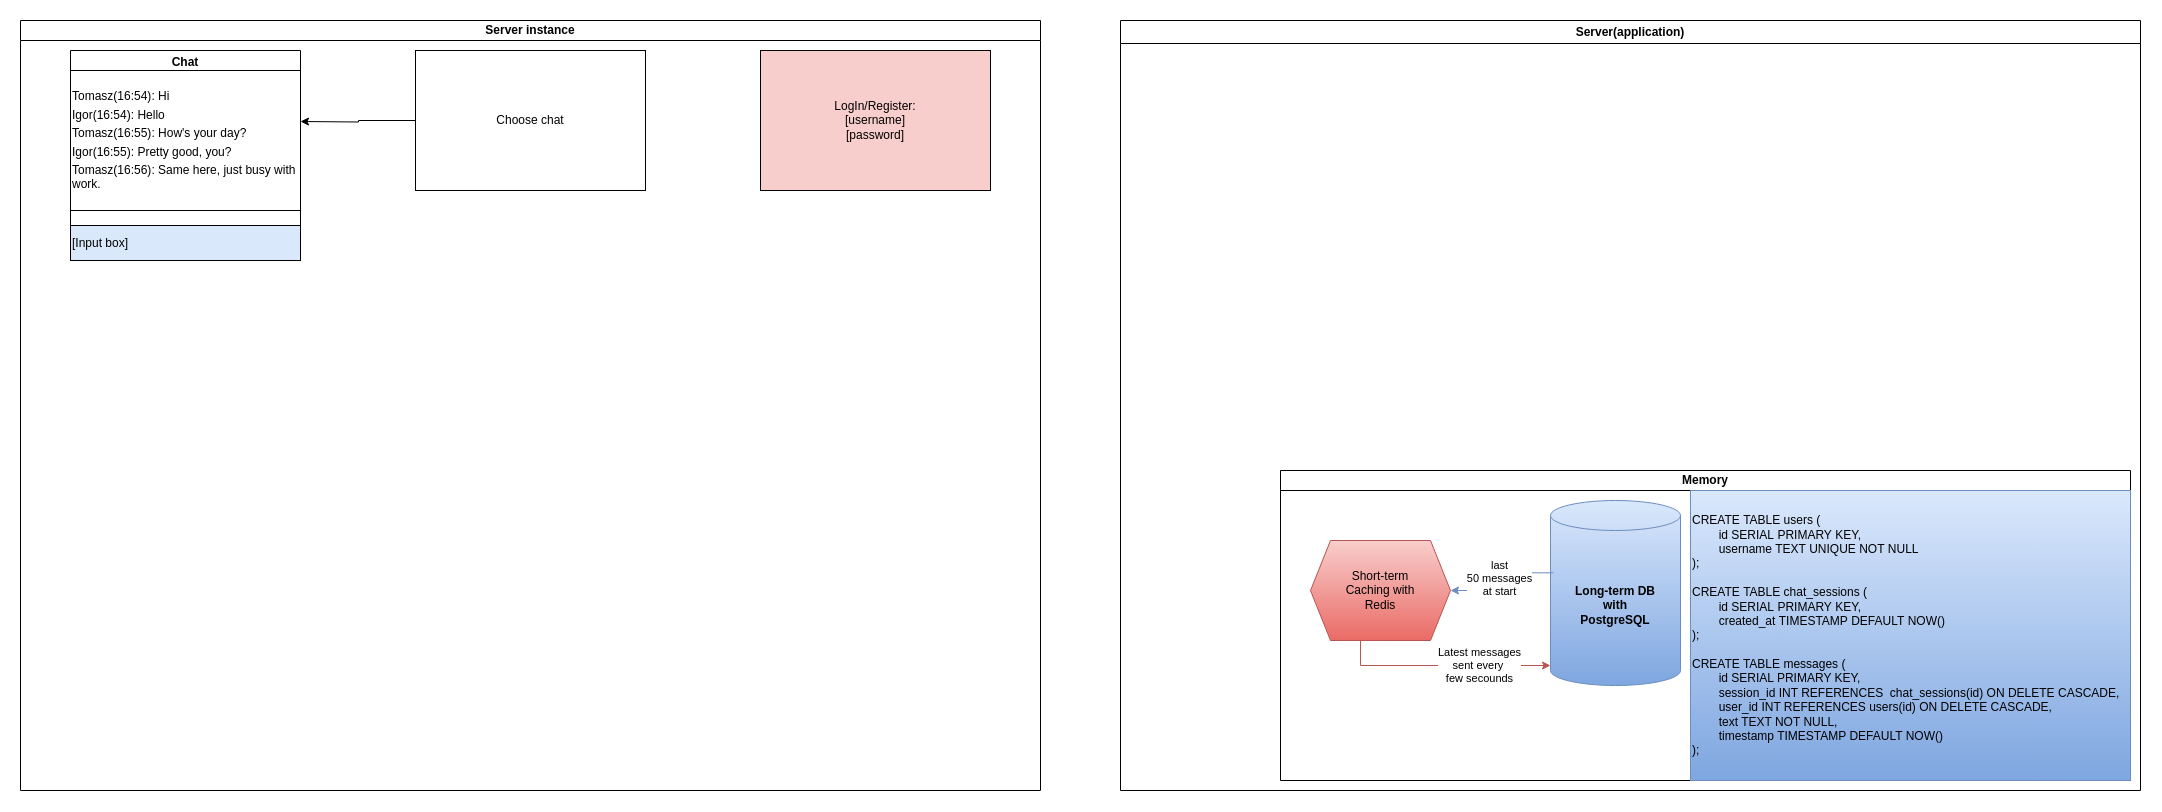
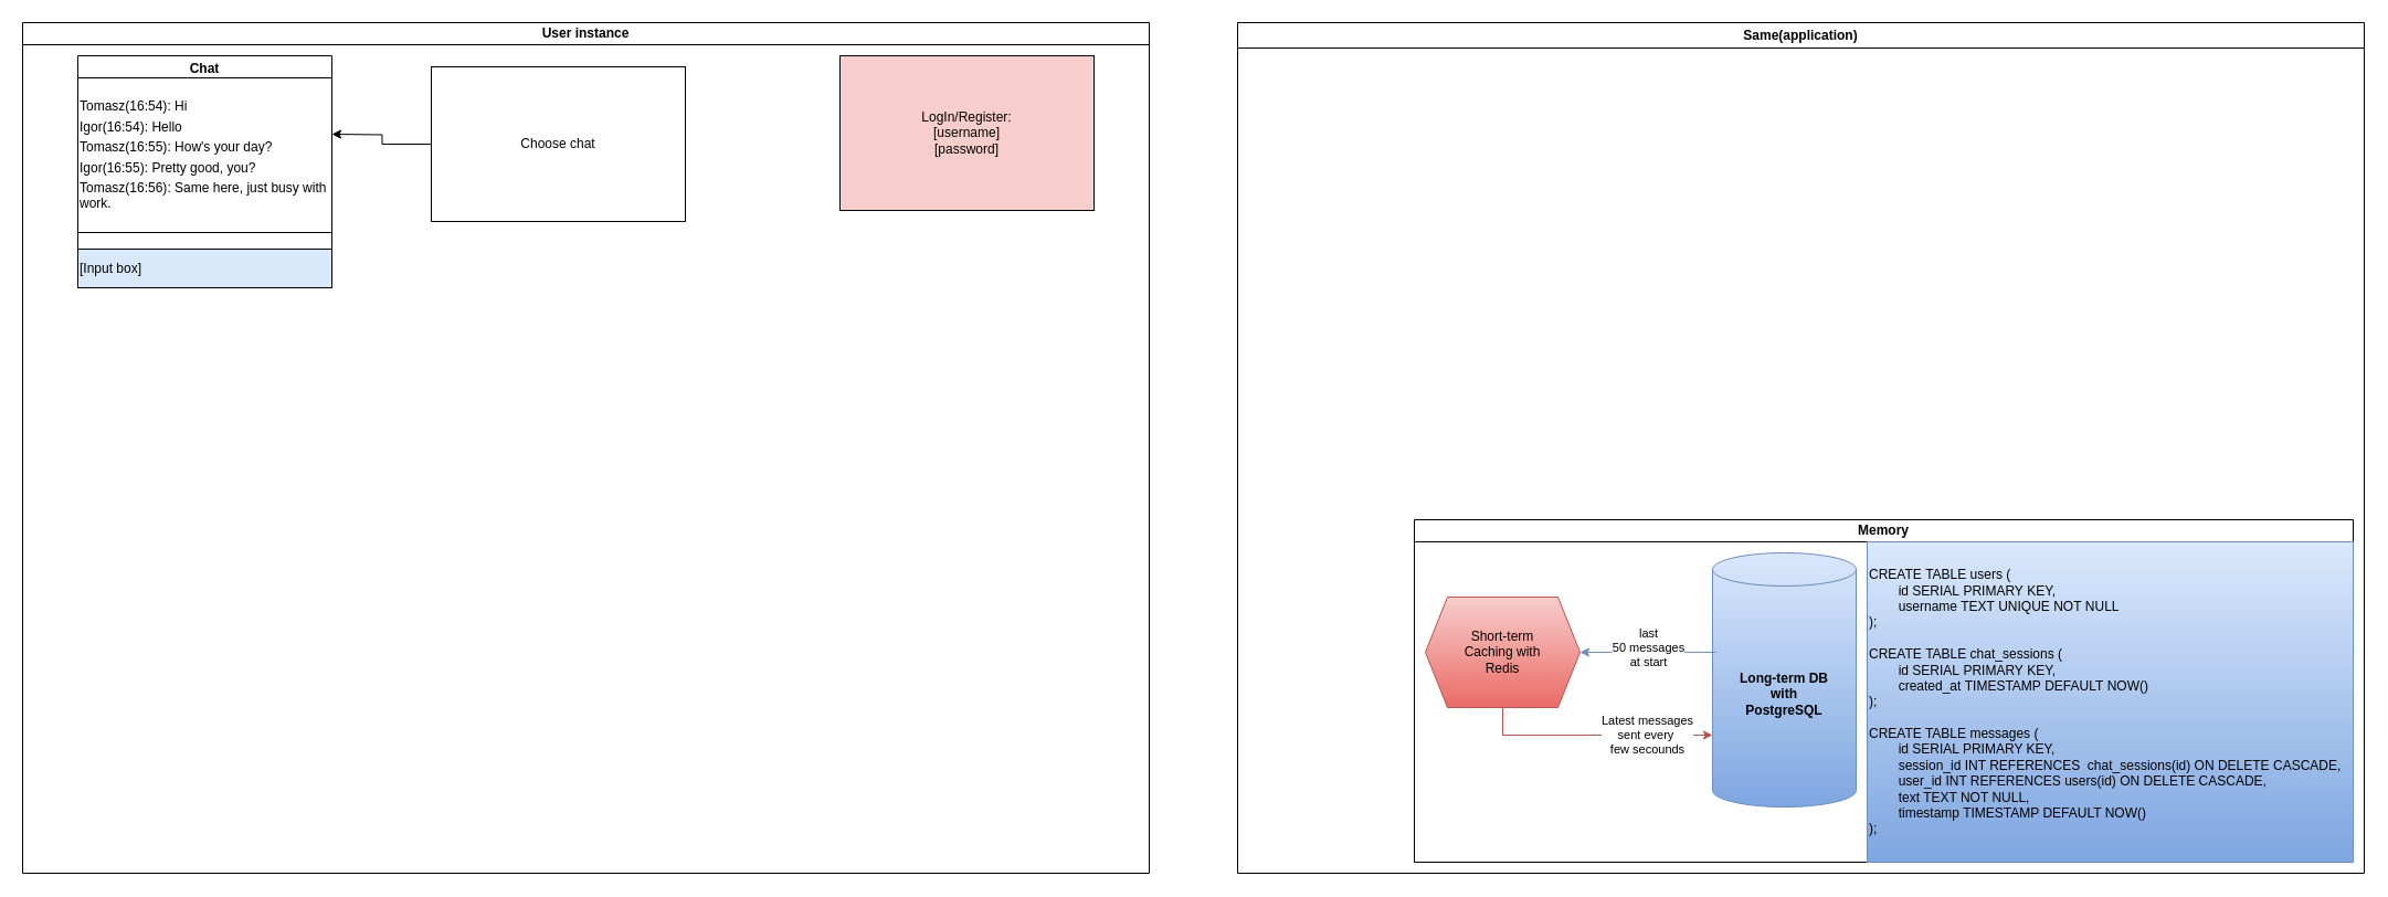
  <mxCell id="0" />
  <mxCell id="1" parent="0" />
- <mxCell id="2" value="Server instance" style="swimlane;whiteSpace=wrap;html=1;startSize=20;" parent="1" vertex="1"><mxGeometry x="20" y="20" width="1020" height="770" as="geometry"><mxRectangle x="120" y="80" width="110" height="30" as="alternateBounds" /></mxGeometry></mxCell>
+ <mxCell id="2" value="User instance" style="swimlane;whiteSpace=wrap;html=1;startSize=20;" parent="1" vertex="1"><mxGeometry x="20" y="20" width="1020" height="770" as="geometry"><mxRectangle x="120" y="80" width="110" height="30" as="alternateBounds" /></mxGeometry></mxCell>
  <mxCell id="3" value="Chat" style="swimlane;whiteSpace=wrap;html=1;" parent="2" vertex="1"><mxGeometry x="50" y="30" width="230" height="210" as="geometry"><mxRectangle x="50" y="260" width="70" height="30" as="alternateBounds" /></mxGeometry></mxCell>
  <mxCell id="4" value="&lt;div style=&quot;padding-left: 0px; padding-bottom: 4px;&quot;&gt;&lt;span style=&quot;background-color: initial;&quot;&gt;Tomasz&lt;/span&gt;&lt;span style=&quot;background-color: initial;&quot;&gt;(16:54)&lt;/span&gt;&lt;span style=&quot;background-color: initial;&quot;&gt;: Hi&lt;/span&gt;&lt;br&gt;&lt;/div&gt;&lt;div style=&quot;padding-bottom: 4px;&quot;&gt;Igor&lt;span style=&quot;background-color: initial;&quot;&gt;(16:54)&lt;/span&gt;&lt;span style=&quot;background-color: initial;&quot;&gt;: Hello&lt;/span&gt;&lt;/div&gt;&lt;div&gt;&lt;div style=&quot;padding-bottom: 4px; margin-right: 0px;&quot;&gt;&lt;span style=&quot;background-color: initial;&quot;&gt;Tomasz&lt;/span&gt;&lt;span style=&quot;background-color: initial;&quot;&gt;(16:55)&lt;/span&gt;&lt;span style=&quot;background-color: initial;&quot;&gt;: How's your day?&lt;/span&gt;&lt;/div&gt;&lt;/div&gt;&lt;div&gt;&lt;div style=&quot;padding-bottom: 4px;&quot;&gt;&lt;span style=&quot;background-color: initial;&quot;&gt;Igor&lt;/span&gt;&lt;span style=&quot;background-color: initial;&quot;&gt;(16:55)&lt;/span&gt;&lt;span style=&quot;background-color: initial;&quot;&gt;: Pretty good, you?&lt;/span&gt;&lt;/div&gt;&lt;/div&gt;&lt;div&gt;&lt;div style=&quot;&quot;&gt;&lt;span style=&quot;background-color: initial;&quot;&gt;Tomasz&lt;/span&gt;&lt;span style=&quot;background-color: initial;&quot;&gt;(16:56)&lt;/span&gt;&lt;span style=&quot;background-color: initial;&quot;&gt;: Same here, just busy with work.&lt;/span&gt;&lt;/div&gt;&lt;/div&gt;" style="whiteSpace=wrap;html=1;align=left;" parent="3" vertex="1"><mxGeometry y="20" width="230" height="140" as="geometry" /></mxCell>
  <mxCell id="5" value="[Input box]" style="whiteSpace=wrap;html=1;align=left;fillColor=#dae8fc;" parent="3" vertex="1"><mxGeometry y="175" width="230" height="35" as="geometry" /></mxCell>
  <mxCell id="6" value="LogIn/Register:&lt;div&gt;[username]&lt;/div&gt;&lt;div&gt;[password]&lt;/div&gt;" style="whiteSpace=wrap;html=1;fillColor=#f8cecc;" parent="2" vertex="1"><mxGeometry x="740" y="30" width="230" height="140" as="geometry" /></mxCell>
  <mxCell id="7" value="" style="edgeStyle=orthogonalEdgeStyle;rounded=0;orthogonalLoop=1;jettySize=auto;html=1;exitX=0;exitY=0.5;exitDx=0;exitDy=0;" parent="2" source="8" edge="1"><mxGeometry relative="1" as="geometry"><mxPoint x="280" y="101" as="targetPoint" /></mxGeometry></mxCell>
- <mxCell id="8" value="Choose chat" style="whiteSpace=wrap;html=1;" parent="2" vertex="1"><mxGeometry x="395" y="30" width="230" height="140" as="geometry" /></mxCell>
- <mxCell id="9" value="Server(application)" style="swimlane;whiteSpace=wrap;html=1;" parent="1" vertex="1"><mxGeometry x="1120" y="20" width="1020" height="770" as="geometry" /></mxCell>
+ <mxCell id="8" value="Choose chat" style="whiteSpace=wrap;html=1;" parent="2" vertex="1"><mxGeometry x="370" y="40" width="230" height="140" as="geometry" /></mxCell>
+ <mxCell id="9" value="Same(application)" style="swimlane;whiteSpace=wrap;html=1;" parent="1" vertex="1"><mxGeometry x="1120" y="20" width="1020" height="770" as="geometry" /></mxCell>
  <mxCell id="10" value="Memory" style="swimlane;whiteSpace=wrap;html=1;startSize=20;" parent="9" vertex="1"><mxGeometry x="160" y="450" width="850" height="310" as="geometry"><mxRectangle x="120" y="80" width="110" height="30" as="alternateBounds" /></mxGeometry></mxCell>
- <mxCell id="11" value="&lt;div&gt;&lt;strong data-end=&quot;182&quot; data-start=&quot;168&quot;&gt;Long-term DB&lt;/strong&gt;&lt;/div&gt;&lt;div&gt;&lt;strong data-end=&quot;182&quot; data-start=&quot;168&quot;&gt;with&lt;/strong&gt;&lt;/div&gt;&lt;strong data-end=&quot;182&quot; data-start=&quot;168&quot;&gt;PostgreSQL&lt;/strong&gt;" style="shape=cylinder3;whiteSpace=wrap;html=1;boundedLbl=1;backgroundOutline=1;size=15;fillColor=#dae8fc;gradientColor=#7ea6e0;strokeColor=#6c8ebf;" parent="10" vertex="1"><mxGeometry x="270" y="30" width="130" height="185" as="geometry" /></mxCell>
- <mxCell id="12" value="&lt;div&gt;Short-term&lt;/div&gt;Caching with&lt;div&gt;Redis&lt;/div&gt;" style="shape=hexagon;perimeter=hexagonPerimeter2;whiteSpace=wrap;html=1;fixedSize=1;fillColor=#f8cecc;gradientColor=#ea6b66;strokeColor=#b85450;" parent="10" vertex="1"><mxGeometry x="30" y="70" width="140" height="100" as="geometry" /></mxCell>
+ <mxCell id="11" value="&lt;div&gt;&lt;strong data-end=&quot;182&quot; data-start=&quot;168&quot;&gt;Long-term DB&lt;/strong&gt;&lt;/div&gt;&lt;div&gt;&lt;strong data-end=&quot;182&quot; data-start=&quot;168&quot;&gt;with&lt;/strong&gt;&lt;/div&gt;&lt;strong data-end=&quot;182&quot; data-start=&quot;168&quot;&gt;PostgreSQL&lt;/strong&gt;" style="shape=cylinder3;whiteSpace=wrap;html=1;boundedLbl=1;backgroundOutline=1;size=15;fillColor=#dae8fc;gradientColor=#7ea6e0;strokeColor=#6c8ebf;" parent="10" vertex="1"><mxGeometry x="270" y="30" width="130" height="230" as="geometry" /></mxCell>
+ <mxCell id="12" value="&lt;div&gt;Short-term&lt;/div&gt;Caching with&lt;div&gt;Redis&lt;/div&gt;" style="shape=hexagon;perimeter=hexagonPerimeter2;whiteSpace=wrap;html=1;fixedSize=1;fillColor=#f8cecc;gradientColor=#ea6b66;strokeColor=#b85450;" parent="10" vertex="1"><mxGeometry x="10" y="70" width="140" height="100" as="geometry" /></mxCell>
  <mxCell id="13" style="edgeStyle=orthogonalEdgeStyle;rounded=0;orthogonalLoop=1;jettySize=auto;html=1;exitX=0.023;exitY=0.391;exitDx=0;exitDy=0;exitPerimeter=0;entryX=1;entryY=0.5;entryDx=0;entryDy=0;fillColor=#dae8fc;gradientColor=#7ea6e0;strokeColor=#6c8ebf;" parent="10" source="11" target="12" edge="1"><mxGeometry relative="1" as="geometry" /></mxCell>
  <mxCell id="14" value="last&lt;div&gt;50 messages&lt;div&gt;at start&lt;/div&gt;&lt;/div&gt;" style="edgeLabel;html=1;align=center;verticalAlign=middle;resizable=0;points=[];" parent="13" vertex="1" connectable="0"><mxGeometry x="-0.008" y="-2" relative="1" as="geometry"><mxPoint y="-2" as="offset" /></mxGeometry></mxCell>
  <mxCell id="15" value="&lt;div&gt;&lt;span class=&quot;hljs-keyword&quot;&gt;&lt;span class=&quot;hljs-keyword&quot;&gt;CREATE&lt;/span&gt;&amp;nbsp;&lt;span class=&quot;hljs-keyword&quot;&gt;TABLE&lt;/span&gt;&amp;nbsp;users (&lt;br&gt;&lt;span style=&quot;white-space: pre;&quot;&gt;&#09;&lt;/span&gt;id SERIAL&amp;nbsp;&lt;span class=&quot;hljs-keyword&quot;&gt;PRIMARY&lt;/span&gt;&amp;nbsp;KEY,&lt;br&gt;&lt;span style=&quot;white-space: pre;&quot;&gt;&#09;&lt;/span&gt;username TEXT&amp;nbsp;&lt;span class=&quot;hljs-keyword&quot;&gt;UNIQUE&lt;/span&gt;&amp;nbsp;&lt;span class=&quot;hljs-keyword&quot;&gt;NOT&lt;/span&gt;&amp;nbsp;&lt;span class=&quot;hljs-keyword&quot;&gt;NULL&lt;/span&gt;&lt;br&gt;);&lt;br&gt;&lt;/span&gt;&lt;/div&gt;&lt;div&gt;&lt;span class=&quot;hljs-keyword&quot;&gt;&lt;br&gt;&lt;/span&gt;&lt;/div&gt;&lt;div&gt;&lt;span class=&quot;hljs-keyword&quot;&gt;&lt;span class=&quot;hljs-keyword&quot;&gt;CREATE&lt;/span&gt;&amp;nbsp;&lt;span class=&quot;hljs-keyword&quot;&gt;TABLE&lt;/span&gt;&amp;nbsp;chat_sessions (&lt;br&gt;&lt;span style=&quot;white-space: pre;&quot;&gt;&#09;&lt;/span&gt;id SERIAL&amp;nbsp;&lt;span class=&quot;hljs-keyword&quot;&gt;PRIMARY&lt;/span&gt;&amp;nbsp;KEY,&lt;br&gt;&lt;span style=&quot;white-space: pre;&quot;&gt;&#09;&lt;/span&gt;created_at&amp;nbsp;&lt;span class=&quot;hljs-type&quot;&gt;TIMESTAMP&lt;/span&gt;&amp;nbsp;&lt;span class=&quot;hljs-keyword&quot;&gt;DEFAULT&lt;/span&gt;&amp;nbsp;NOW()&lt;br&gt;);&lt;br&gt;&lt;/span&gt;&lt;/div&gt;&lt;div&gt;&lt;span class=&quot;hljs-keyword&quot;&gt;&lt;br&gt;&lt;/span&gt;&lt;/div&gt;&lt;span class=&quot;hljs-keyword&quot;&gt;CREATE&lt;/span&gt; &lt;span class=&quot;hljs-keyword&quot;&gt;TABLE&lt;/span&gt; messages (&lt;br&gt;    &lt;span style=&quot;white-space: pre;&quot;&gt;&#09;&lt;/span&gt;id SERIAL &lt;span class=&quot;hljs-keyword&quot;&gt;PRIMARY&lt;/span&gt; KEY,&lt;br&gt;    &lt;span style=&quot;white-space: pre;&quot;&gt;&#09;&lt;/span&gt;session_id &lt;span class=&quot;hljs-type&quot;&gt;INT&lt;/span&gt; &lt;span class=&quot;hljs-keyword&quot;&gt;REFERENCES&lt;/span&gt;&amp;nbsp; chat_sessions(id) &lt;span class=&quot;hljs-keyword&quot;&gt;ON&lt;/span&gt; &lt;span class=&quot;hljs-keyword&quot;&gt;DELETE&lt;/span&gt; CASCADE,&lt;br&gt;    &lt;span style=&quot;white-space: pre;&quot;&gt;&#09;&lt;/span&gt;user_id &lt;span class=&quot;hljs-type&quot;&gt;INT&lt;/span&gt; &lt;span class=&quot;hljs-keyword&quot;&gt;REFERENCES&lt;/span&gt; users(id) &lt;span class=&quot;hljs-keyword&quot;&gt;ON&lt;/span&gt; &lt;span class=&quot;hljs-keyword&quot;&gt;DELETE&lt;/span&gt; CASCADE,&lt;br&gt;    &lt;span style=&quot;white-space: pre;&quot;&gt;&#09;&lt;/span&gt;text TEXT &lt;span class=&quot;hljs-keyword&quot;&gt;NOT&lt;/span&gt; &lt;span class=&quot;hljs-keyword&quot;&gt;NULL&lt;/span&gt;,&lt;br&gt;    &lt;span class=&quot;hljs-type&quot;&gt;&lt;span style=&quot;white-space: pre;&quot;&gt;&#09;&lt;/span&gt;timestamp&lt;/span&gt; &lt;span class=&quot;hljs-type&quot;&gt;TIMESTAMP&lt;/span&gt; &lt;span class=&quot;hljs-keyword&quot;&gt;DEFAULT&lt;/span&gt; NOW()&lt;br&gt;);" style="whiteSpace=wrap;html=1;align=left;fillColor=#dae8fc;gradientColor=#7ea6e0;strokeColor=#6c8ebf;" parent="10" vertex="1"><mxGeometry x="410" y="20" width="440" height="290" as="geometry" /></mxCell>
  <mxCell id="16" style="edgeStyle=orthogonalEdgeStyle;rounded=0;orthogonalLoop=1;jettySize=auto;html=1;exitX=0.5;exitY=1;exitDx=0;exitDy=0;fillColor=#f8cecc;gradientColor=#ea6b66;strokeColor=#b85450;entryX=0;entryY=0;entryDx=0;entryDy=165;entryPerimeter=0;" parent="10" source="12" target="11" edge="1"><mxGeometry relative="1" as="geometry"><mxPoint x="270" y="-210" as="targetPoint" /><Array as="points"><mxPoint x="80" y="195" /></Array></mxGeometry></mxCell>
  <mxCell id="17" value="Latest messages&lt;div&gt;sent every&amp;nbsp;&lt;/div&gt;&lt;div&gt;few secounds&lt;/div&gt;" style="edgeLabel;html=1;align=center;verticalAlign=middle;resizable=0;points=[];" parent="16" vertex="1" connectable="0"><mxGeometry x="-0.19" y="1" relative="1" as="geometry"><mxPoint x="68" as="offset" /></mxGeometry></mxCell>
